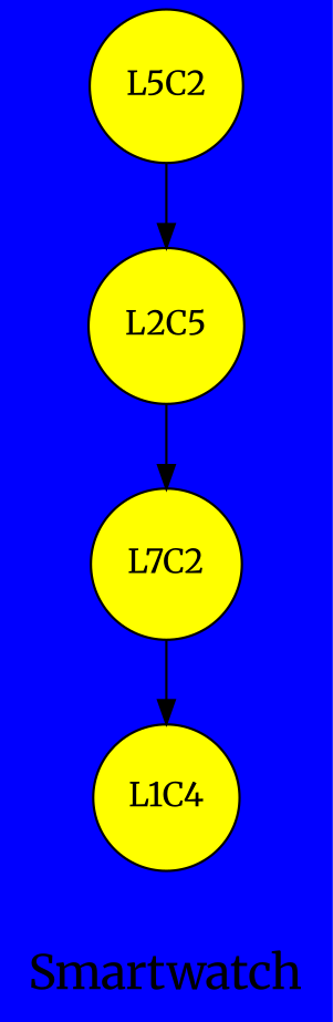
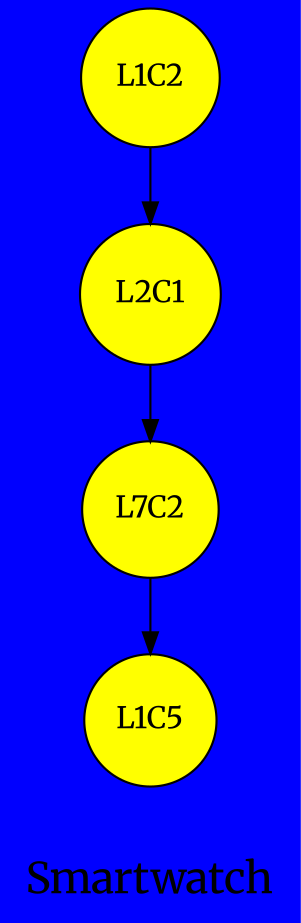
  digraph {
    bgcolor="#0000FF"
    fontname=Merriweather
    fontsize=20
    label=Smartwatch
    rank=same
    node [fillcolor="#FFFF00" fontname=Merriweather shape=circle style=filled]
    edge [fontname=Merriweather]
-   L1C2 [label=L5C2]
-   L2C1 [label=L2C5]
+   L1C2
+   L2C1
    n3 [label=L7C2]
-   L1C4
+   L1C4 [label=L1C5]
    L1C2 -> L2C1
    L2C1 -> n3
    n3 -> L1C4
  }
